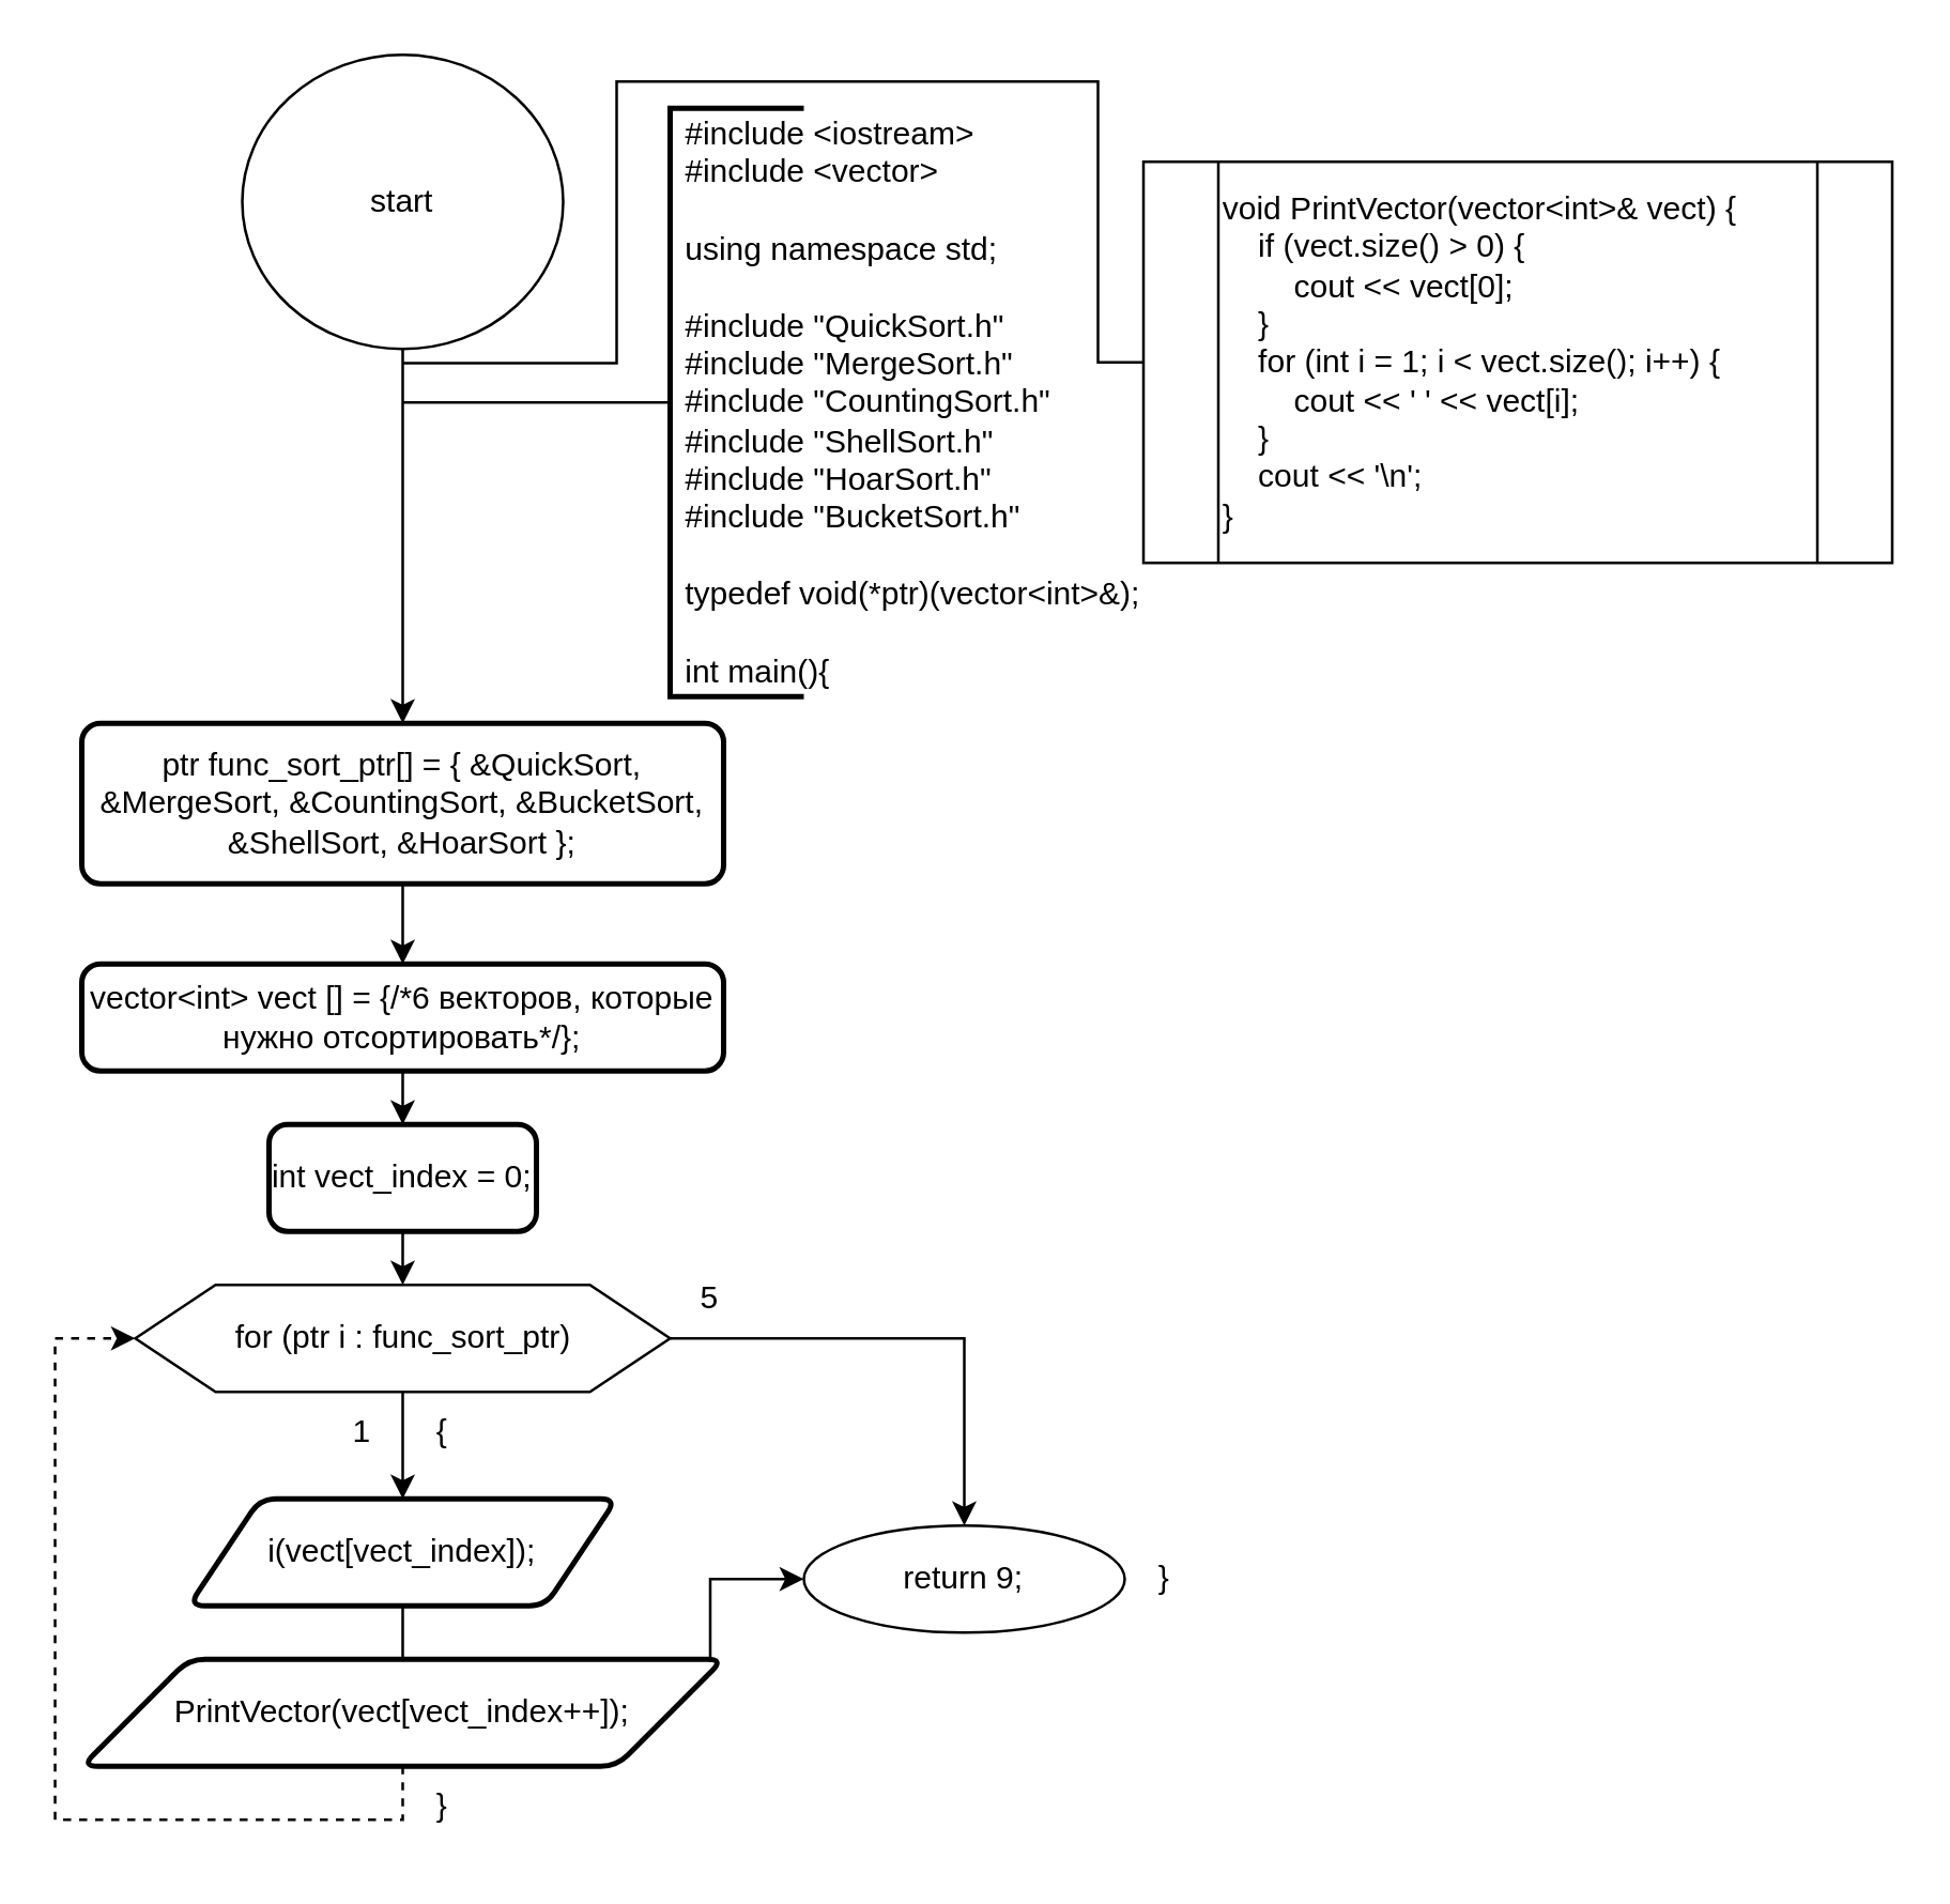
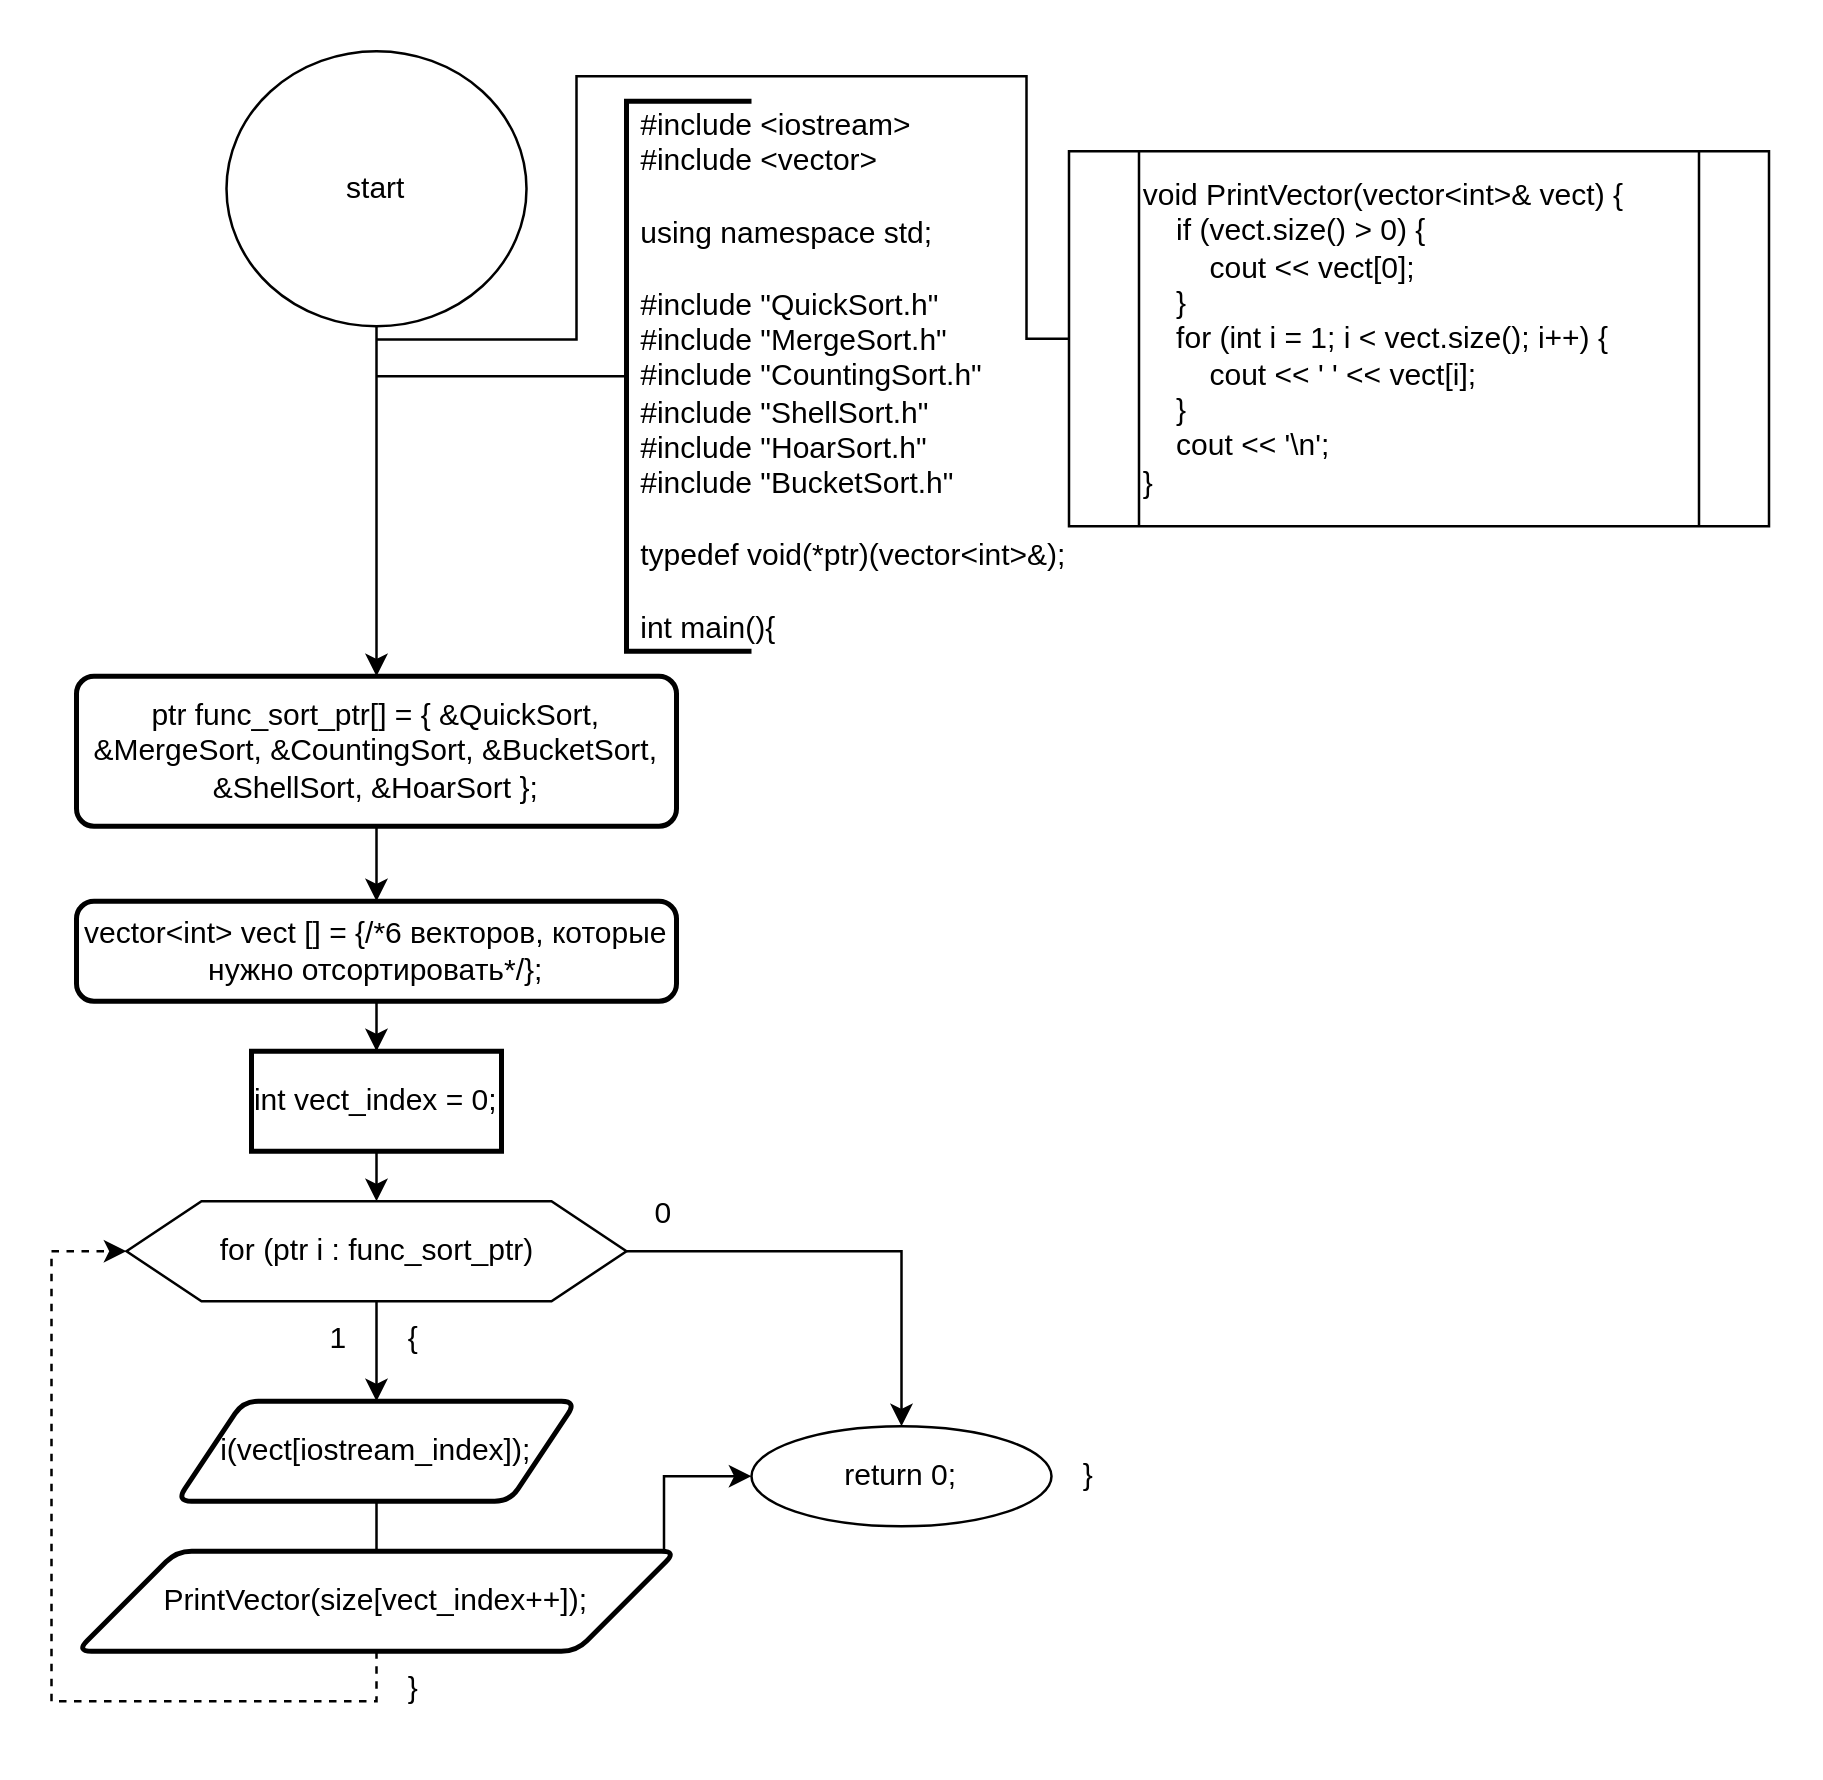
  <mxCell id="0" />
  <mxCell id="1" parent="0" />
  <mxCell id="2" value="start" style="ellipse;whiteSpace=wrap;html=1;" vertex="1" parent="1"><mxGeometry x="90" y="20" width="120" height="110" as="geometry" /></mxCell>
  <mxCell id="3" value="" style="endArrow=classic;html=1;rounded=0;labelBackgroundColor=default;strokeColor=default;align=center;verticalAlign=middle;fontFamily=Helvetica;fontSize=11;fontColor=default;shape=connector;edgeStyle=orthogonalEdgeStyle;exitX=0.5;exitY=1;exitDx=0;exitDy=0;entryX=0.5;entryY=0;entryDx=0;entryDy=0;" edge="1" source="2" parent="1" target="10"><mxGeometry width="50" height="50" relative="1" as="geometry"><mxPoint x="200.29" y="190" as="sourcePoint" /><mxPoint x="150" y="220" as="targetPoint" /></mxGeometry></mxCell>
  <mxCell id="4" style="edgeStyle=orthogonalEdgeStyle;rounded=0;orthogonalLoop=1;jettySize=auto;html=1;exitX=0;exitY=0.5;exitDx=0;exitDy=0;exitPerimeter=0;endArrow=none;endFill=0;strokeWidth=1;" edge="1" source="5" parent="1"><mxGeometry relative="1" as="geometry"><mxPoint x="150" y="150" as="targetPoint" /><mxPoint x="210" y="150" as="sourcePoint" /></mxGeometry></mxCell>
  <mxCell id="5" value="" style="strokeWidth=2;html=1;shape=mxgraph.flowchart.annotation_1;align=left;pointerEvents=1;" vertex="1" parent="1"><mxGeometry x="250" y="40" width="50" height="220" as="geometry" /></mxCell>
  <mxCell id="6" value="&lt;div&gt;#include &amp;lt;iostream&amp;gt;&lt;/div&gt;&lt;div&gt;#include &amp;lt;vector&amp;gt;&lt;/div&gt;&lt;div&gt;&lt;br&gt;&lt;/div&gt;&lt;div&gt;using namespace std;&lt;/div&gt;&lt;div&gt;&lt;br&gt;&lt;/div&gt;&lt;div&gt;#include &quot;QuickSort.h&quot;&lt;/div&gt;&lt;div&gt;#include &quot;MergeSort.h&quot;&lt;/div&gt;&lt;div&gt;#include &quot;CountingSort.h&quot;&lt;/div&gt;&lt;div&gt;#include &quot;ShellSort.h&quot;&lt;/div&gt;&lt;div&gt;#include &quot;HoarSort.h&quot;&lt;/div&gt;&lt;div&gt;#include &quot;BucketSort.h&quot;&lt;/div&gt;&lt;div&gt;&lt;br&gt;&lt;/div&gt;&lt;div&gt;typedef void(*ptr)(vector&amp;lt;int&amp;gt;&amp;amp;);&lt;br&gt;&lt;/div&gt;&lt;div&gt;&lt;br&gt;&lt;/div&gt;&lt;div&gt;int main(){&lt;br&gt;&lt;/div&gt;" style="text;strokeColor=none;fillColor=none;align=left;verticalAlign=middle;spacingLeft=4;spacingRight=4;overflow=hidden;points=[[0,0.5],[1,0.5]];portConstraint=eastwest;rotatable=0;whiteSpace=wrap;html=1;" vertex="1" parent="1"><mxGeometry x="250" y="40" width="220" height="220" as="geometry" /></mxCell>
  <mxCell id="7" style="edgeStyle=orthogonalEdgeStyle;rounded=0;orthogonalLoop=1;jettySize=auto;html=1;exitX=0;exitY=0.5;exitDx=0;exitDy=0;endArrow=none;endFill=0;" edge="1" parent="1" source="8"><mxGeometry relative="1" as="geometry"><mxPoint x="150" y="135.333" as="targetPoint" /><Array as="points"><mxPoint x="410" y="135" /><mxPoint x="410" y="30" /><mxPoint x="230" y="30" /><mxPoint x="230" y="135" /></Array></mxGeometry></mxCell>
  <mxCell id="8" value="&lt;div&gt;void PrintVector(vector&amp;lt;int&amp;gt;&amp;amp; vect) {&lt;/div&gt;&lt;div&gt;&amp;nbsp; &amp;nbsp; if (vect.size() &amp;gt; 0) {&lt;span style=&quot;&quot;&gt;&lt;/span&gt;&lt;/div&gt;&lt;div&gt;&lt;span style=&quot;&quot;&gt;&lt;span style=&quot;&quot;&gt;&lt;span style=&quot;white-space: pre;&quot;&gt;&amp;nbsp;&amp;nbsp;&amp;nbsp;&amp;nbsp;&lt;/span&gt;&lt;span style=&quot;white-space: pre;&quot;&gt;&amp;nbsp;&amp;nbsp;&amp;nbsp;&amp;nbsp;&lt;/span&gt;&lt;/span&gt;cout &amp;lt;&amp;lt; vect[0];&lt;/span&gt;&lt;/div&gt;&lt;div&gt;&lt;span style=&quot;&quot;&gt;&lt;span style=&quot;&quot;&gt;&lt;span style=&quot;white-space: pre;&quot;&gt;&amp;nbsp;&amp;nbsp;&amp;nbsp;&amp;nbsp;&lt;/span&gt;&lt;/span&gt;}&lt;/span&gt;&lt;/div&gt;&lt;div&gt;&lt;span style=&quot;&quot;&gt;&lt;span style=&quot;&quot;&gt;&lt;span style=&quot;white-space: pre;&quot;&gt;&amp;nbsp;&amp;nbsp;&amp;nbsp;&amp;nbsp;&lt;/span&gt;&lt;/span&gt;for (int i = 1; i &amp;lt; vect.size(); i++) {&lt;/span&gt;&lt;/div&gt;&lt;div&gt;&lt;span style=&quot;&quot;&gt;&lt;span style=&quot;&quot;&gt;&lt;span style=&quot;white-space: pre;&quot;&gt;&amp;nbsp;&amp;nbsp;&amp;nbsp;&amp;nbsp;&lt;/span&gt;&lt;span style=&quot;white-space: pre;&quot;&gt;&amp;nbsp;&amp;nbsp;&amp;nbsp;&amp;nbsp;&lt;/span&gt;&lt;/span&gt;cout &amp;lt;&amp;lt; ' ' &amp;lt;&amp;lt; vect[i];&lt;/span&gt;&lt;/div&gt;&lt;div&gt;&lt;span style=&quot;&quot;&gt;&lt;span style=&quot;&quot;&gt;&lt;span style=&quot;white-space: pre;&quot;&gt;&amp;nbsp;&amp;nbsp;&amp;nbsp;&amp;nbsp;&lt;/span&gt;&lt;/span&gt;}&lt;/span&gt;&lt;/div&gt;&lt;div&gt;&lt;span style=&quot;&quot;&gt;&lt;span style=&quot;&quot;&gt;&lt;span style=&quot;white-space: pre;&quot;&gt;&amp;nbsp;&amp;nbsp;&amp;nbsp;&amp;nbsp;&lt;/span&gt;&lt;/span&gt;cout &amp;lt;&amp;lt; '\n';&lt;/span&gt;&lt;/div&gt;&lt;div style=&quot;&quot;&gt;}&lt;/div&gt;" style="shape=process;whiteSpace=wrap;html=1;backgroundOutline=1;align=left;" vertex="1" parent="1"><mxGeometry x="427" y="60" width="280" height="150" as="geometry" /></mxCell>
  <mxCell id="9" value="" style="edgeStyle=orthogonalEdgeStyle;rounded=0;orthogonalLoop=1;jettySize=auto;html=1;" edge="1" parent="1" source="10" target="12"><mxGeometry relative="1" as="geometry" /></mxCell>
  <mxCell id="10" value="ptr func_sort_ptr[] = { &amp;amp;QuickSort, &amp;amp;MergeSort, &amp;amp;CountingSort, &amp;amp;BucketSort, &amp;amp;ShellSort, &amp;amp;HoarSort };" style="rounded=1;whiteSpace=wrap;html=1;absoluteArcSize=1;arcSize=14;strokeWidth=2;" vertex="1" parent="1"><mxGeometry x="30" y="270" width="240" height="60" as="geometry" /></mxCell>
  <mxCell id="11" style="edgeStyle=orthogonalEdgeStyle;rounded=0;orthogonalLoop=1;jettySize=auto;html=1;exitX=0.5;exitY=1;exitDx=0;exitDy=0;" edge="1" parent="1" source="12" target="14"><mxGeometry relative="1" as="geometry"><mxPoint x="150" y="440" as="targetPoint" /></mxGeometry></mxCell>
  <mxCell id="12" value="vector&amp;lt;int&amp;gt; vect [] = {/*6 векторов, которые нужно отсортировать*/};" style="rounded=1;whiteSpace=wrap;html=1;absoluteArcSize=1;arcSize=14;strokeWidth=2;" vertex="1" parent="1"><mxGeometry x="30" y="360" width="240" height="40" as="geometry" /></mxCell>
  <mxCell id="13" style="edgeStyle=orthogonalEdgeStyle;rounded=0;orthogonalLoop=1;jettySize=auto;html=1;exitX=0.5;exitY=1;exitDx=0;exitDy=0;" edge="1" parent="1" source="14"><mxGeometry relative="1" as="geometry"><mxPoint x="150" y="480" as="targetPoint" /></mxGeometry></mxCell>
- <mxCell id="14" value="int vect_index = 0;" style="rounded=1;whiteSpace=wrap;html=1;absoluteArcSize=1;arcSize=14;strokeWidth=2;" vertex="1" parent="1"><mxGeometry x="100" y="420" width="100" height="40" as="geometry" /></mxCell>
+ <mxCell id="14" value="int vect_index = 0;" style="whiteSpace=wrap;html=1;absoluteArcSize=1;arcSize=14;strokeWidth=2;rounded=0;" vertex="1" parent="1"><mxGeometry x="100" y="420" width="100" height="40" as="geometry" /></mxCell>
  <mxCell id="15" style="edgeStyle=orthogonalEdgeStyle;rounded=0;orthogonalLoop=1;jettySize=auto;html=1;exitX=0.5;exitY=1;exitDx=0;exitDy=0;" edge="1" source="17" parent="1"><mxGeometry relative="1" as="geometry"><mxPoint x="150" y="560" as="targetPoint" /></mxGeometry></mxCell>
  <mxCell id="16" style="edgeStyle=orthogonalEdgeStyle;rounded=0;orthogonalLoop=1;jettySize=auto;html=1;exitX=1;exitY=0.5;exitDx=0;exitDy=0;" edge="1" source="17" parent="1"><mxGeometry relative="1" as="geometry"><mxPoint x="360" y="570" as="targetPoint" /><Array as="points"><mxPoint x="360" y="500" /></Array></mxGeometry></mxCell>
  <mxCell id="17" value="for (ptr i : func_sort_ptr)" style="verticalLabelPosition=middle;verticalAlign=middle;html=1;shape=hexagon;perimeter=hexagonPerimeter2;arcSize=6;size=0.15;labelPosition=center;align=center;" vertex="1" parent="1"><mxGeometry x="50" y="480" width="200" height="40" as="geometry" /></mxCell>
  <mxCell id="18" value="1" style="text;html=1;strokeColor=none;fillColor=none;align=center;verticalAlign=middle;whiteSpace=wrap;rounded=0;" vertex="1" parent="1"><mxGeometry x="120" y="520" width="30" height="30" as="geometry" /></mxCell>
  <mxCell id="19" value="{" style="text;html=1;strokeColor=none;fillColor=none;align=center;verticalAlign=middle;whiteSpace=wrap;rounded=0;" vertex="1" parent="1"><mxGeometry x="150" y="520" width="30" height="30" as="geometry" /></mxCell>
- <mxCell id="20" value="5" style="text;html=1;strokeColor=none;fillColor=none;align=center;verticalAlign=middle;whiteSpace=wrap;rounded=0;" vertex="1" parent="1"><mxGeometry x="250" y="470" width="30" height="30" as="geometry" /></mxCell>
+ <mxCell id="20" value="0" style="text;html=1;strokeColor=none;fillColor=none;align=center;verticalAlign=middle;whiteSpace=wrap;rounded=0;" vertex="1" parent="1"><mxGeometry x="250" y="470" width="30" height="30" as="geometry" /></mxCell>
  <mxCell id="21" style="edgeStyle=orthogonalEdgeStyle;rounded=0;orthogonalLoop=1;jettySize=auto;html=1;exitX=0.5;exitY=1;exitDx=0;exitDy=0;" edge="1" parent="1" source="22" target="26"><mxGeometry relative="1" as="geometry"><mxPoint x="150" y="640" as="targetPoint" /></mxGeometry></mxCell>
- <mxCell id="22" value="i(vect[vect_index]);" style="shape=parallelogram;html=1;strokeWidth=2;perimeter=parallelogramPerimeter;whiteSpace=wrap;rounded=1;arcSize=12;size=0.167;" vertex="1" parent="1"><mxGeometry x="70" y="560" width="160" height="40" as="geometry" /></mxCell>
+ <mxCell id="22" value="i(vect[iostream_index]);" style="shape=parallelogram;html=1;strokeWidth=2;perimeter=parallelogramPerimeter;whiteSpace=wrap;rounded=1;arcSize=12;size=0.167;" vertex="1" parent="1"><mxGeometry x="70" y="560" width="160" height="40" as="geometry" /></mxCell>
  <mxCell id="23" style="edgeStyle=orthogonalEdgeStyle;rounded=0;orthogonalLoop=1;jettySize=auto;html=1;exitX=0.5;exitY=1;exitDx=0;exitDy=0;entryX=0;entryY=0.5;entryDx=0;entryDy=0;dashed=1;" edge="1" parent="1" source="24" target="17"><mxGeometry relative="1" as="geometry"><Array as="points"><mxPoint x="150" y="680" /><mxPoint x="20" y="680" /><mxPoint x="20" y="500" /></Array></mxGeometry></mxCell>
- <mxCell id="24" value="PrintVector(vect[vect_index++]);" style="shape=parallelogram;html=1;strokeWidth=2;perimeter=parallelogramPerimeter;whiteSpace=wrap;rounded=1;arcSize=12;size=0.167;" vertex="1" parent="1"><mxGeometry x="30" y="620" width="240" height="40" as="geometry" /></mxCell>
+ <mxCell id="24" value="PrintVector(size[vect_index++]);" style="shape=parallelogram;html=1;strokeWidth=2;perimeter=parallelogramPerimeter;whiteSpace=wrap;rounded=1;arcSize=12;size=0.167;" vertex="1" parent="1"><mxGeometry x="30" y="620" width="240" height="40" as="geometry" /></mxCell>
  <mxCell id="25" value="}" style="text;html=1;strokeColor=none;fillColor=none;align=center;verticalAlign=middle;whiteSpace=wrap;rounded=0;" vertex="1" parent="1"><mxGeometry x="150" y="660" width="30" height="30" as="geometry" /></mxCell>
- <mxCell id="26" value="return 9;" style="ellipse;whiteSpace=wrap;html=1;" vertex="1" parent="1"><mxGeometry x="300" y="570" width="120" height="40" as="geometry" /></mxCell>
+ <mxCell id="26" value="return 0;" style="ellipse;whiteSpace=wrap;html=1;" vertex="1" parent="1"><mxGeometry x="300" y="570" width="120" height="40" as="geometry" /></mxCell>
  <mxCell id="27" value="}" style="text;html=1;strokeColor=none;fillColor=none;align=center;verticalAlign=middle;whiteSpace=wrap;rounded=0;" vertex="1" parent="1"><mxGeometry x="420" y="575" width="30" height="30" as="geometry" /></mxCell>
